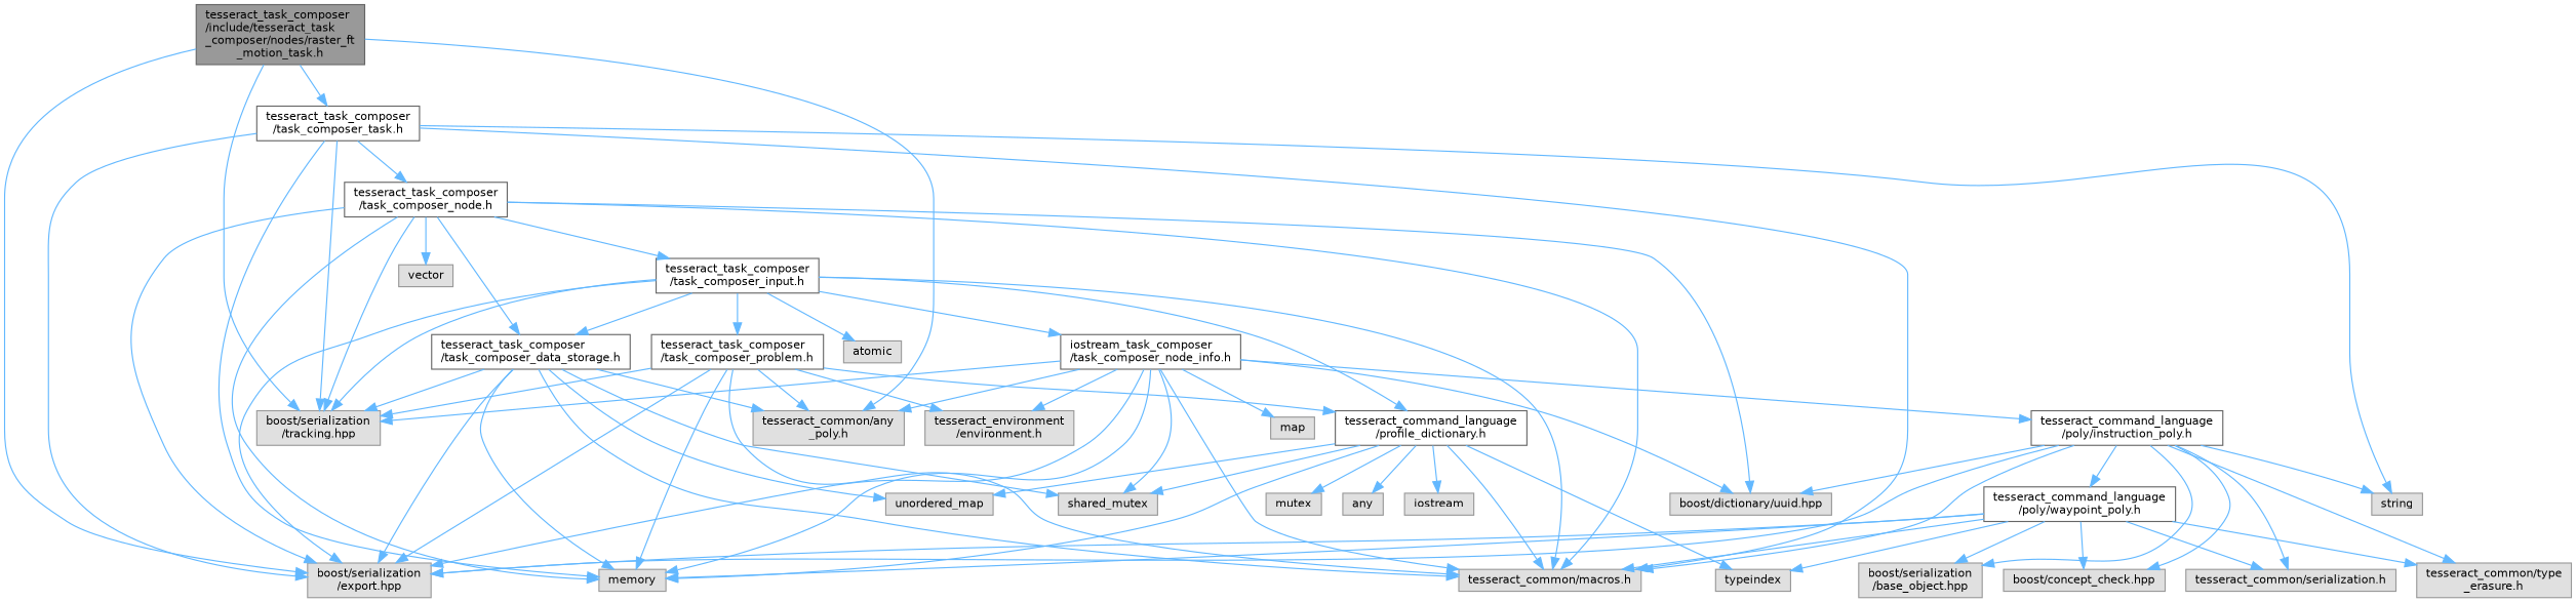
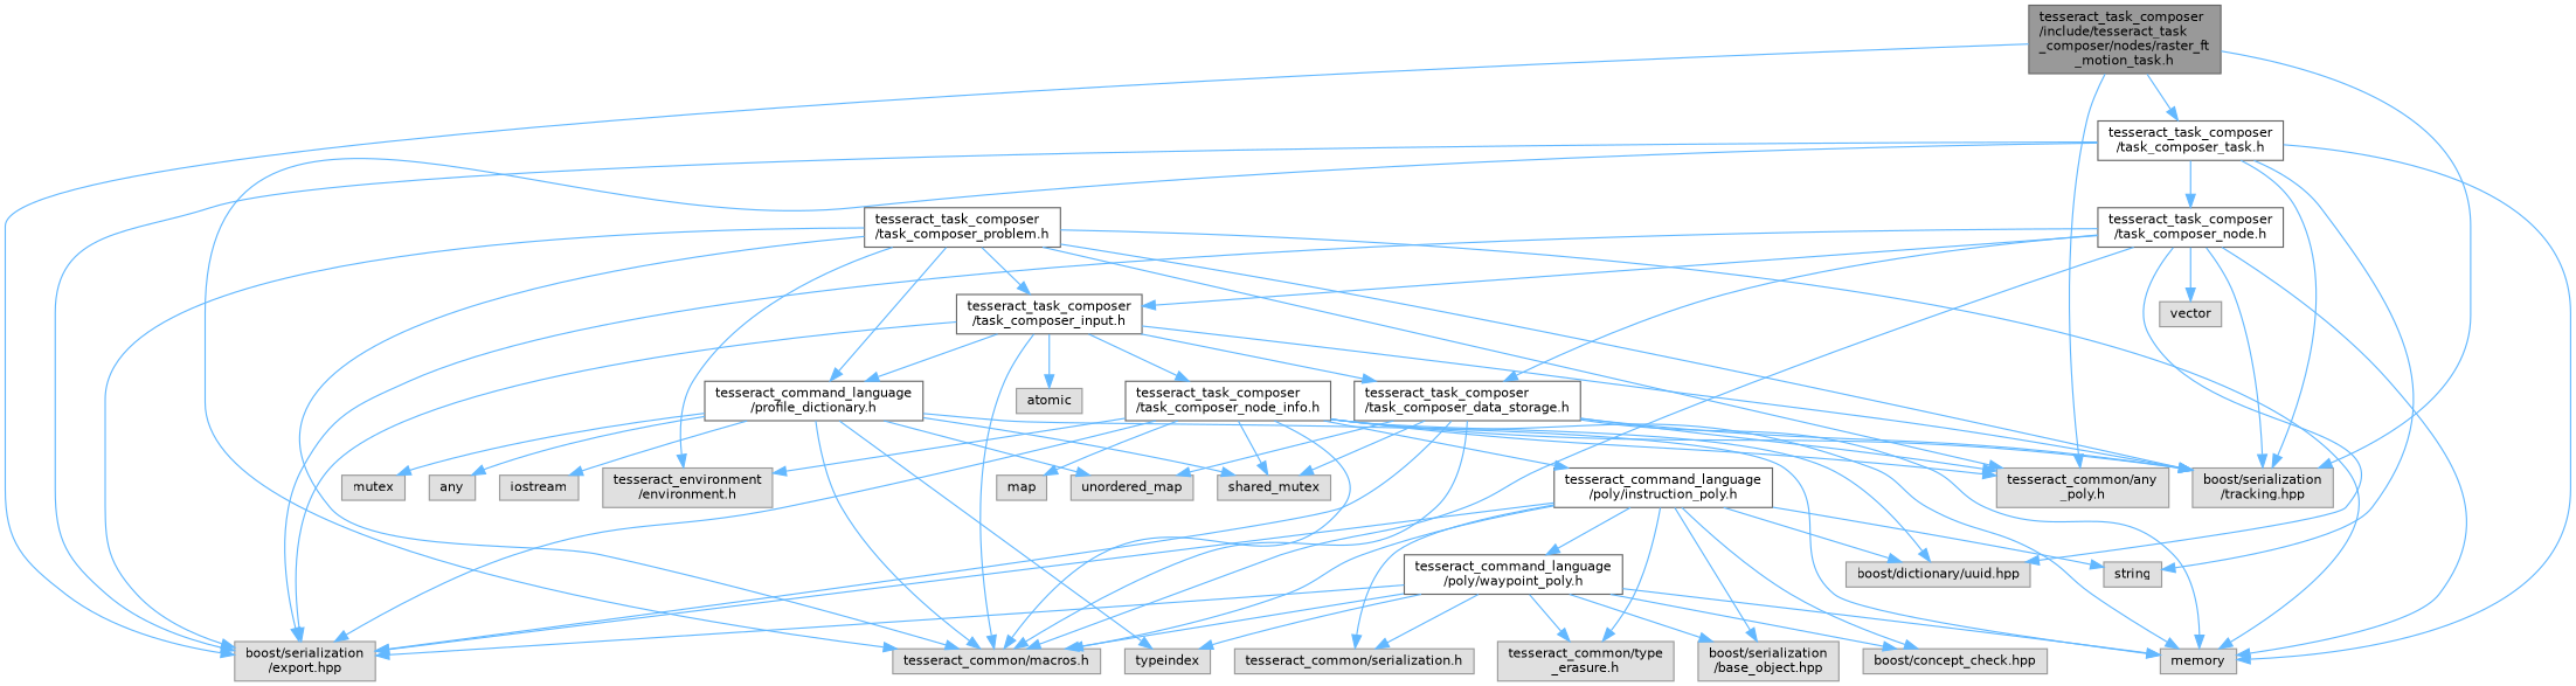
  digraph {
    node [color=grey60 fillcolor="#E0E0E0" fontname=Helvetica fontsize=10 shape=box style=filled]
    edge [color=steelblue1 fontname=Helvetica fontsize=10 labelfontname=Helvetica labelfontsize=10 style=solid]
    n1 [color=gray40 fillcolor=grey60 fontcolor=black height=0.2 label="tesseract_task_composer\l/include/tesseract_task\l_composer/nodes/raster_ft\l_motion_task.h" width=0.4]
    n2 [color=grey40 fillcolor=white height=0.2 label="tesseract_task_composer\l/task_composer_task.h" width=0.4]
    n3 [height=0.2 label="tesseract_common/any\l_poly.h" width=0.4]
    n4 [height=0.2 label="boost/serialization\l/export.hpp" width=0.4]
    n5 [height=0.2 label="boost/serialization\l/tracking.hpp" width=0.4]
    n6 [height=0.2 label="tesseract_common/macros.h" width=0.4]
    n7 [height=0.2 label=string width=0.4]
    n8 [height=0.2 label=memory width=0.4]
    n9 [color=grey40 fillcolor=white height=0.2 label="tesseract_task_composer\l/task_composer_node.h" width=0.4]
    n10 [height=0.2 label=vector width=0.4]
    n11 [height=0.2 label="boost/dictionary/uuid.hpp" width=0.4]
    n12 [color=grey40 fillcolor=white height=0.2 label="tesseract_task_composer\l/task_composer_input.h" width=0.4]
    n13 [color=grey40 fillcolor=white height=0.2 label="tesseract_task_composer\l/task_composer_data_storage.h" width=0.4]
    n14 [height=0.2 label=atomic width=0.4]
    n15 [color=grey40 fillcolor=white height=0.2 label="tesseract_command_language\l/profile_dictionary.h" width=0.4]
-   n16 [color=grey40 fillcolor=white height=0.2 label="iostream_task_composer\l/task_composer_node_info.h" width=0.4]
+   n16 [color=grey40 fillcolor=white height=0.2 label="tesseract_task_composer\l/task_composer_node_info.h" width=0.4]
    n17 [color=grey40 fillcolor=white height=0.2 label="tesseract_task_composer\l/task_composer_problem.h" width=0.4]
    n18 [height=0.2 label=unordered_map width=0.4]
    n19 [height=0.2 label=shared_mutex width=0.4]
    n20 [height=0.2 label=any width=0.4]
    n21 [height=0.2 label=iostream width=0.4]
    n22 [height=0.2 label=typeindex width=0.4]
    n23 [height=0.2 label=mutex width=0.4]
    n24 [height=0.2 label=map width=0.4]
    n25 [height=0.2 label="tesseract_environment\l/environment.h" width=0.4]
    n26 [color=grey40 fillcolor=white height=0.2 label="tesseract_command_language\l/poly/instruction_poly.h" width=0.4]
    n27 [height=0.2 label="boost/serialization\l/base_object.hpp" width=0.4]
    n28 [height=0.2 label="boost/concept_check.hpp" width=0.4]
    n29 [color=grey40 fillcolor=white height=0.2 label="tesseract_command_language\l/poly/waypoint_poly.h" width=0.4]
    n30 [height=0.2 label="tesseract_common/serialization.h" width=0.4]
    n31 [height=0.2 label="tesseract_common/type\l_erasure.h" width=0.4]
    n1 -> n2
    n1 -> n3
    n1 -> n4
    n1 -> n5
    n2 -> n4
    n2 -> n5
    n2 -> n6
    n2 -> n7
    n2 -> n8
    n2 -> n9
    n9 -> n4
    n9 -> n5
    n9 -> n6
    n9 -> n8
    n9 -> n10
    n9 -> n11
    n9 -> n12
    n9 -> n13
    n12 -> n4
    n12 -> n5
    n12 -> n6
    n12 -> n13
    n12 -> n14
    n12 -> n15
    n12 -> n16
-   n12 -> n17
+   n17 -> n12
    n13 -> n3
    n13 -> n4
    n13 -> n5
    n13 -> n6
    n13 -> n8
    n13 -> n18
    n13 -> n19
    n15 -> n6
    n15 -> n8
    n15 -> n18
    n15 -> n19
    n15 -> n20
    n15 -> n21
    n15 -> n22
    n15 -> n23
    n16 -> n3
    n16 -> n4
    n16 -> n5
    n16 -> n6
    n16 -> n8
    n16 -> n11
    n16 -> n19
    n16 -> n24
    n16 -> n25
    n16 -> n26
    n17 -> n3
    n17 -> n4
    n17 -> n5
    n17 -> n6
    n17 -> n8
    n17 -> n15
    n17 -> n25
    n26 -> n4
    n26 -> n6
    n26 -> n7
    n26 -> n11
    n26 -> n27
    n26 -> n28
    n26 -> n29
    n26 -> n30
    n26 -> n31
    n29 -> n4
    n29 -> n6
    n29 -> n8
    n29 -> n22
    n29 -> n27
    n29 -> n28
    n29 -> n30
    n29 -> n31
  }
